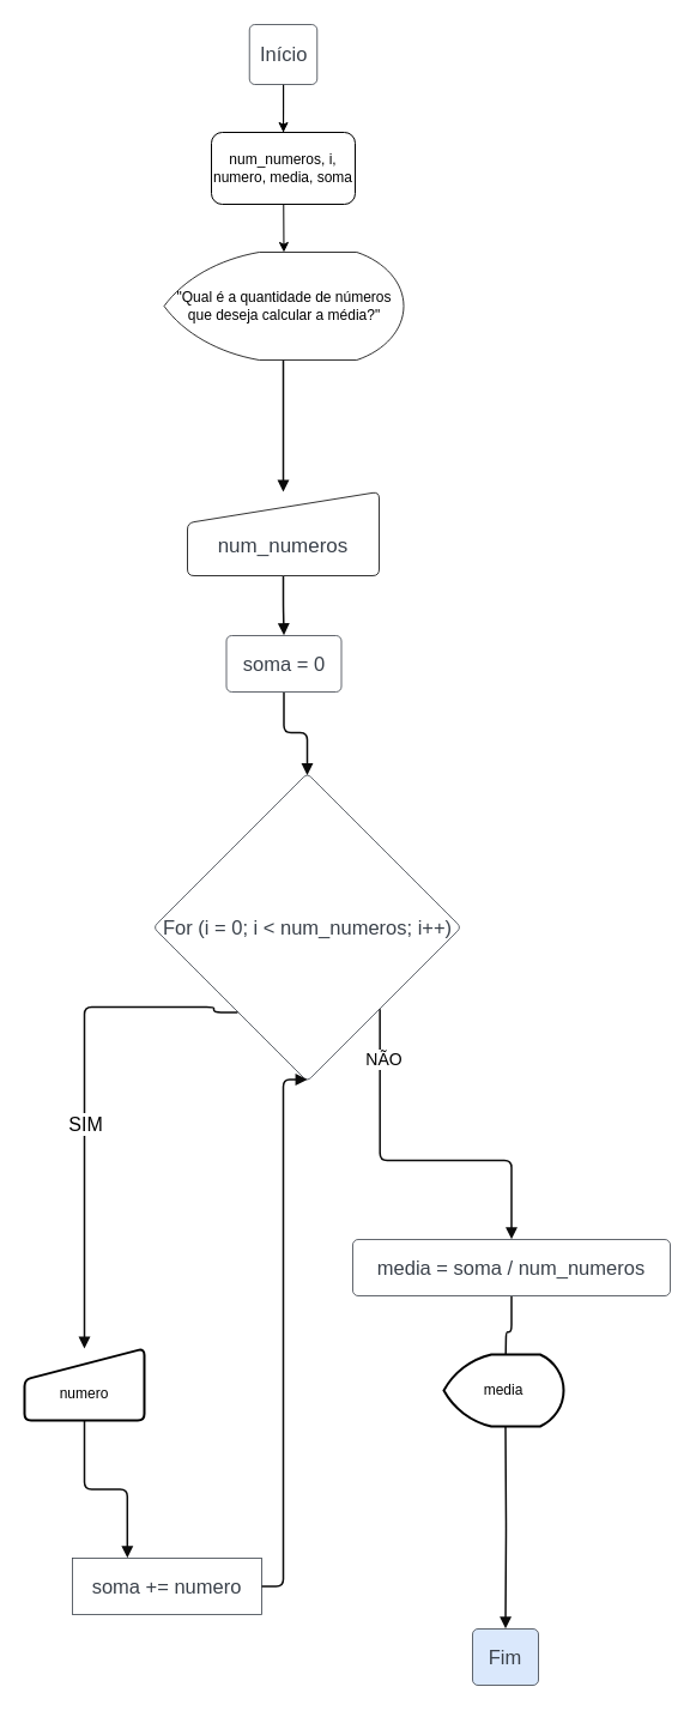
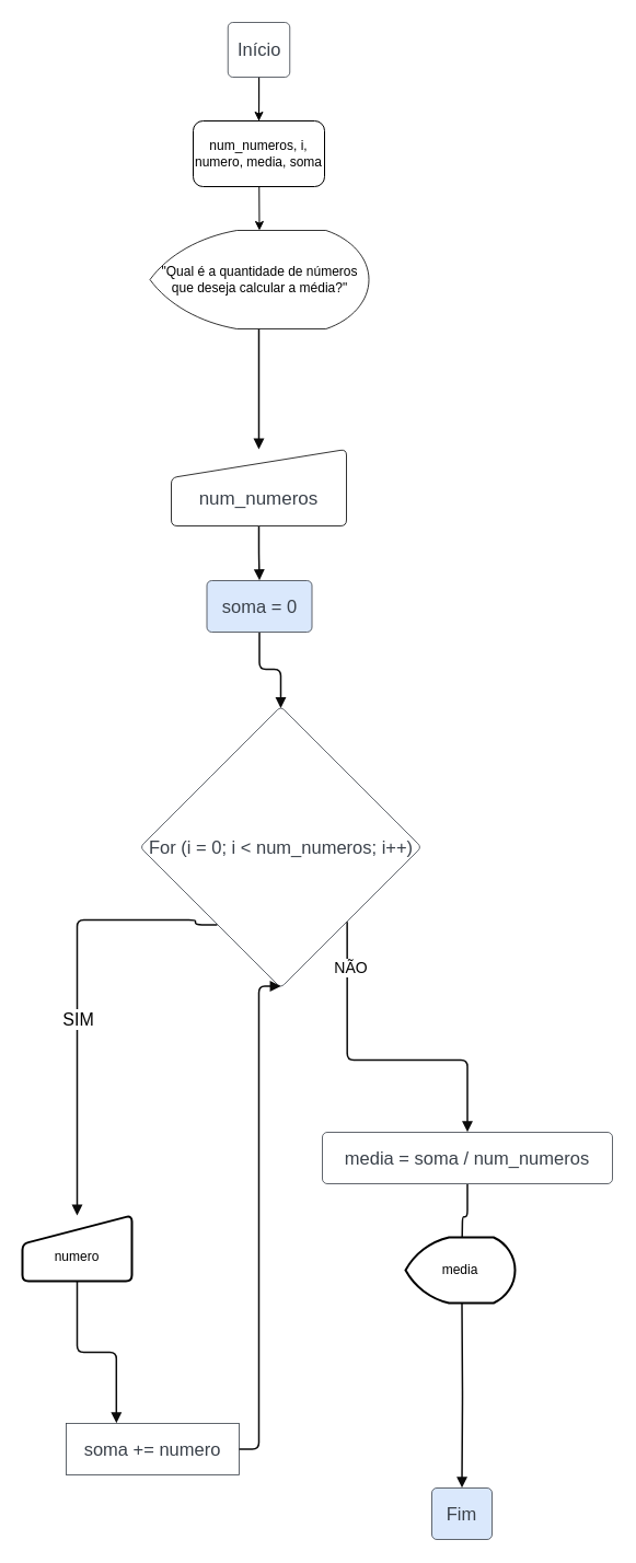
  <mxCell id="0" />
  <mxCell id="1" parent="0" />
  <mxCell id="2" value="For (i = 0; i &amp;lt; num_numeros; i++)" style="html=1;overflow=block;blockSpacing=1;whiteSpace=wrap;rhombus;fontSize=16.5;fontColor=#3a414a;align=center;spacing=3.8;strokeColor=#3a414a;rounded=1;absoluteArcSize=1;arcSize=9;fillColor=#ffffff;strokeWidth=0.8;lucidId=~STmktq-.ZrW;" vertex="1" parent="1"><mxGeometry x="127.5" y="645" width="257" height="257" as="geometry" /></mxCell>
  <mxCell id="3" value="media = soma / num_numeros" style="html=1;overflow=block;blockSpacing=1;whiteSpace=wrap;fontSize=16.5;fontColor=#3a414a;align=center;spacing=9;strokeColor=#3a414a;rounded=1;absoluteArcSize=1;arcSize=9;fillColor=#ffffff;strokeWidth=0.8;lucidId=aTTmV9Z9RBZ1;" vertex="1" parent="1"><mxGeometry x="294" y="1034" width="265" height="47" as="geometry" /></mxCell>
  <mxCell id="4" value="soma += numero" style="html=1;overflow=block;blockSpacing=1;whiteSpace=wrap;fontSize=16.5;fontColor=#3a414a;align=center;spacing=9;strokeColor=#3a414a;absoluteArcSize=1;arcSize=9;fillColor=#ffffff;strokeWidth=0.8;lucidId=aTTmMsLCJWmU;rounded=0;" vertex="1" parent="1"><mxGeometry x="60" y="1300" width="158" height="47" as="geometry" /></mxCell>
- <mxCell id="5" value="soma = 0" style="html=1;overflow=block;blockSpacing=1;whiteSpace=wrap;fontSize=16.5;fontColor=#3a414a;align=center;spacing=9;strokeColor=#3a414a;rounded=1;absoluteArcSize=1;arcSize=9;fillColor=#ffffff;strokeWidth=0.8;lucidId=aTTmSi5_~KS~;" vertex="1" parent="1"><mxGeometry x="188.5" y="530" width="96" height="47" as="geometry" /></mxCell>
+ <mxCell id="5" value="soma = 0" style="html=1;overflow=block;blockSpacing=1;whiteSpace=wrap;fontSize=16.5;fontColor=#3a414a;align=center;spacing=9;strokeColor=#3a414a;rounded=1;absoluteArcSize=1;arcSize=9;fillColor=#dae8fc;strokeWidth=0.8;lucidId=aTTmSi5_~KS~;" vertex="1" parent="1"><mxGeometry x="188.5" y="530" width="96" height="47" as="geometry" /></mxCell>
  <mxCell id="6" value="" style="edgeStyle=orthogonalEdgeStyle;rounded=0;orthogonalLoop=1;jettySize=auto;html=1;" edge="1" parent="1" source="8" target="30"><mxGeometry relative="1" as="geometry" /></mxCell>
  <mxCell id="7" value="" style="edgeStyle=orthogonalEdgeStyle;rounded=0;orthogonalLoop=1;jettySize=auto;html=1;" edge="1" parent="1" source="8" target="34"><mxGeometry relative="1" as="geometry" /></mxCell>
  <mxCell id="8" value="Início" style="html=1;overflow=block;blockSpacing=1;whiteSpace=wrap;fontSize=16.5;fontColor=#3a414a;align=center;spacing=9;strokeColor=#3a414a;rounded=1;absoluteArcSize=1;arcSize=9;fillColor=#ffffff;strokeWidth=0.8;lucidId=aTTm31xdy-kA;" vertex="1" parent="1"><mxGeometry x="207.75" y="20" width="56.5" height="50" as="geometry" /></mxCell>
  <mxCell id="9" value="Fim" style="html=1;overflow=block;blockSpacing=1;whiteSpace=wrap;fontSize=16.5;fontColor=#3a414a;align=center;spacing=9;strokeColor=#3a414a;rounded=1;absoluteArcSize=1;arcSize=9;fillColor=#dae8fc;strokeWidth=0.8;lucidId=aTTmLILKkHqs;" vertex="1" parent="1"><mxGeometry x="394" y="1359" width="55" height="47" as="geometry" /></mxCell>
  <mxCell id="10" value="" style="html=1;jettySize=18;whiteSpace=wrap;fontSize=13;strokeColor=#0b0b0b;strokeWidth=1.5;rounded=1;arcSize=12;edgeStyle=orthogonalEdgeStyle;startArrow=none;endArrow=block;endFill=1;exitX=0.5;exitY=1;exitPerimeter=0;lucidId=aTTmg1u5X.V2;exitDx=0;exitDy=0;entryX=0.5;entryY=0;entryDx=0;entryDy=0;" edge="1" parent="1" source="30" target="31"><mxGeometry width="100" height="100" relative="1" as="geometry"><Array as="points"><mxPoint x="236" y="410" /></Array><mxPoint x="236.5" y="-77.624" as="sourcePoint" /><mxPoint x="620" y="320" as="targetPoint" /></mxGeometry></mxCell>
  <mxCell id="11" value="" style="text;html=1;resizable=0;labelBackgroundColor=default;align=center;verticalAlign=middle;fontSize=13;" vertex="1" parent="10"><mxGeometry relative="1" as="geometry" /></mxCell>
  <mxCell id="12" value="" style="html=1;jettySize=18;whiteSpace=wrap;fontSize=13;strokeColor=#0b0b0b;strokeWidth=1.5;rounded=1;arcSize=12;edgeStyle=orthogonalEdgeStyle;startArrow=none;endArrow=block;endFill=1;exitX=0.5;exitY=1;entryX=0.5;entryY=-0.008;entryPerimeter=0;lucidId=aTTmr5mINawX;exitDx=0;exitDy=0;" edge="1" parent="1" source="31" target="5"><mxGeometry width="100" height="100" relative="1" as="geometry"><Array as="points" /><mxPoint x="236" y="270.584" as="sourcePoint" /></mxGeometry></mxCell>
  <mxCell id="13" value="" style="text;html=1;resizable=0;labelBackgroundColor=default;align=center;verticalAlign=middle;fontSize=13;" vertex="1" parent="12"><mxGeometry relative="1" as="geometry" /></mxCell>
  <mxCell id="14" value="" style="html=1;jettySize=18;whiteSpace=wrap;fontSize=13;strokeColor=#0b0b0b;strokeWidth=1.5;rounded=1;arcSize=12;edgeStyle=orthogonalEdgeStyle;startArrow=none;endArrow=block;endFill=1;exitX=0.5;exitY=1.008;exitPerimeter=0;entryX=0.5;entryY=0.006;entryPerimeter=0;lucidId=aTTmvQp92aQG;" edge="1" parent="1" source="5" target="2"><mxGeometry width="100" height="100" relative="1" as="geometry"><Array as="points" /></mxGeometry></mxCell>
  <mxCell id="15" value="" style="text;html=1;resizable=0;labelBackgroundColor=default;align=center;verticalAlign=middle;fontSize=13;" vertex="1" parent="14"><mxGeometry relative="1" as="geometry" /></mxCell>
  <mxCell id="16" value="" style="html=1;jettySize=18;whiteSpace=wrap;fontSize=13;strokeColor=#0b0b0b;strokeWidth=1.5;rounded=1;arcSize=12;edgeStyle=orthogonalEdgeStyle;startArrow=none;endArrow=block;endFill=1;exitX=0.274;exitY=0.776;exitPerimeter=0;lucidId=aTTm4WStUh4j;entryX=0.5;entryY=0;entryDx=0;entryDy=0;" edge="1" parent="1" source="2" target="32"><mxGeometry width="100" height="100" relative="1" as="geometry"><Array as="points"><mxPoint x="178" y="840" /><mxPoint x="70" y="840" /></Array><mxPoint x="70" y="1100" as="targetPoint" /></mxGeometry></mxCell>
  <mxCell id="17" value="" style="text;html=1;resizable=0;labelBackgroundColor=default;align=center;verticalAlign=middle;fontSize=13;" vertex="1" parent="16"><mxGeometry relative="1" as="geometry" /></mxCell>
  <mxCell id="18" value="&lt;span data-lucid-content=&quot;{&amp;quot;t&amp;quot;:&amp;quot;Para cada i&amp;quot;,&amp;quot;m&amp;quot;:[]}&quot; data-lucid-type=&quot;application/vnd.lucid.text&quot;&gt;&lt;font style=&quot;font-size: 16px;&quot;&gt;SIM&lt;/font&gt;&lt;/span&gt;" style="edgeLabel;html=1;align=center;verticalAlign=middle;resizable=0;points=[];" vertex="1" connectable="0" parent="16"><mxGeometry x="-0.011" y="-4" relative="1" as="geometry"><mxPoint x="4" y="24" as="offset" /></mxGeometry></mxCell>
  <mxCell id="19" value="" style="html=1;jettySize=18;whiteSpace=wrap;fontSize=13;strokeColor=#0b0b0b;strokeWidth=1.5;rounded=1;arcSize=12;edgeStyle=orthogonalEdgeStyle;startArrow=none;endArrow=block;endFill=1;exitX=0.5;exitY=1;entryX=0.29;entryY=-0.008;entryPerimeter=0;lucidId=aTTmPYVaQRWA;exitDx=0;exitDy=0;" edge="1" parent="1" source="32" target="4"><mxGeometry width="100" height="100" relative="1" as="geometry"><Array as="points" /><mxPoint x="70" y="1246.576" as="sourcePoint" /></mxGeometry></mxCell>
  <mxCell id="20" value="" style="text;html=1;resizable=0;labelBackgroundColor=default;align=center;verticalAlign=middle;fontSize=13;" vertex="1" parent="19"><mxGeometry relative="1" as="geometry" /></mxCell>
  <mxCell id="21" value="" style="html=1;jettySize=18;whiteSpace=wrap;fontSize=13;strokeColor=#0b0b0b;strokeWidth=1.5;rounded=1;arcSize=12;edgeStyle=orthogonalEdgeStyle;startArrow=none;endArrow=block;endFill=1;exitX=1;exitY=0.5;entryX=0.5;entryY=0.994;entryPerimeter=0;lucidId=aTTmyASt92nn;exitDx=0;exitDy=0;" edge="1" parent="1" source="4" target="2"><mxGeometry width="100" height="100" relative="1" as="geometry"><Array as="points"><mxPoint x="236" y="1324" /></Array></mxGeometry></mxCell>
  <mxCell id="22" value="" style="text;html=1;resizable=0;labelBackgroundColor=default;align=center;verticalAlign=middle;fontSize=13;" vertex="1" parent="21"><mxGeometry relative="1" as="geometry" /></mxCell>
  <mxCell id="23" value="" style="html=1;jettySize=18;whiteSpace=wrap;fontSize=13;strokeColor=#0b0b0b;strokeWidth=1.5;rounded=1;arcSize=12;edgeStyle=orthogonalEdgeStyle;startArrow=none;endArrow=block;endFill=1;exitX=0.736;exitY=0.766;exitPerimeter=0;entryX=0.5;entryY=-0.008;entryPerimeter=0;lucidId=aTTmi.9Zo7aa;" edge="1" parent="1" source="2" target="3"><mxGeometry width="100" height="100" relative="1" as="geometry"><Array as="points" /></mxGeometry></mxCell>
  <mxCell id="24" value="" style="text;html=1;resizable=0;labelBackgroundColor=default;align=center;verticalAlign=middle;fontSize=13;" vertex="1" parent="23"><mxGeometry relative="1" as="geometry" /></mxCell>
  <mxCell id="25" value="&lt;font style=&quot;font-size: 14px;&quot;&gt;NÃO&lt;/font&gt;" style="edgeLabel;html=1;align=center;verticalAlign=middle;resizable=0;points=[];" vertex="1" connectable="0" parent="23"><mxGeometry x="-0.767" y="3" relative="1" as="geometry"><mxPoint y="7" as="offset" /></mxGeometry></mxCell>
  <mxCell id="26" value="" style="html=1;jettySize=18;whiteSpace=wrap;fontSize=13;strokeColor=#0b0b0b;strokeWidth=1.5;rounded=1;arcSize=12;edgeStyle=orthogonalEdgeStyle;startArrow=none;endArrow=block;endFill=1;exitX=0.5;exitY=1.008;exitPerimeter=0;entryX=0.5;entryY=-0.008;entryPerimeter=0;lucidId=aTTmct0bC9Ja;" edge="1" parent="1" source="3"><mxGeometry width="100" height="100" relative="1" as="geometry"><Array as="points" /><mxPoint x="421.5" y="1141.624" as="targetPoint" /></mxGeometry></mxCell>
  <mxCell id="27" value="" style="text;html=1;resizable=0;labelBackgroundColor=default;align=center;verticalAlign=middle;fontSize=13;" vertex="1" parent="26"><mxGeometry relative="1" as="geometry" /></mxCell>
  <mxCell id="28" value="" style="html=1;jettySize=18;whiteSpace=wrap;fontSize=13;strokeColor=#0b0b0b;strokeWidth=1.5;rounded=1;arcSize=12;edgeStyle=orthogonalEdgeStyle;startArrow=none;endArrow=block;endFill=1;exitX=0.5;exitY=1.008;exitPerimeter=0;entryX=0.5;entryY=-0.008;entryPerimeter=0;lucidId=aTTmKtM1YdUU;" edge="1" parent="1" target="9"><mxGeometry width="100" height="100" relative="1" as="geometry"><Array as="points" /><mxPoint x="421.5" y="1189.376" as="sourcePoint" /></mxGeometry></mxCell>
  <mxCell id="29" value="" style="text;html=1;resizable=0;labelBackgroundColor=default;align=center;verticalAlign=middle;fontSize=13;" vertex="1" parent="28"><mxGeometry relative="1" as="geometry" /></mxCell>
  <mxCell id="30" value="&quot;Qual é a quantidade de números que deseja calcular a média?&quot;" style="strokeWidth=0.8;html=1;shape=mxgraph.flowchart.display;whiteSpace=wrap;" vertex="1" parent="1"><mxGeometry x="136.5" y="210" width="200" height="90" as="geometry" /></mxCell>
  <mxCell id="31" value="&lt;div&gt;&lt;span style=&quot;color: rgb(58, 65, 74); font-size: 17px;&quot;&gt;&lt;br&gt;&lt;/span&gt;&lt;/div&gt;&lt;span style=&quot;color: rgb(58, 65, 74); font-size: 17px;&quot;&gt;num_numeros&lt;/span&gt;" style="html=1;strokeWidth=0.8;shape=manualInput;whiteSpace=wrap;rounded=1;size=26;arcSize=11;" vertex="1" parent="1"><mxGeometry x="156" y="410" width="160" height="70" as="geometry" /></mxCell>
- <mxCell id="32" value="&lt;div&gt;&lt;br&gt;&lt;/div&gt;&lt;div&gt;numero&lt;/div&gt;" style="html=1;strokeWidth=2;shape=manualInput;whiteSpace=wrap;rounded=1;size=26;arcSize=11;" vertex="1" parent="1"><mxGeometry x="20" y="1125" width="100" height="60" as="geometry" /></mxCell>
+ <mxCell id="32" value="&lt;div&gt;&lt;br&gt;&lt;/div&gt;&lt;div&gt;numero&lt;/div&gt;" style="html=1;strokeWidth=2;shape=manualInput;whiteSpace=wrap;rounded=1;size=26;arcSize=11;" vertex="1" parent="1"><mxGeometry x="20" y="1110" width="100" height="60" as="geometry" /></mxCell>
  <mxCell id="33" value="media" style="strokeWidth=2;html=1;shape=mxgraph.flowchart.display;whiteSpace=wrap;" vertex="1" parent="1"><mxGeometry x="370" y="1130" width="100" height="60" as="geometry" /></mxCell>
  <mxCell id="34" value="num_numeros, i, numero, media, soma" style="rounded=1;whiteSpace=wrap;html=1;" vertex="1" parent="1"><mxGeometry x="176" y="110" width="120" height="60" as="geometry" /></mxCell>
